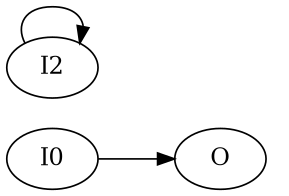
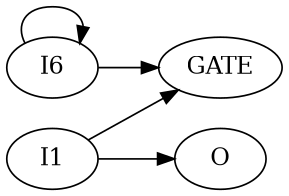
  digraph {
    rankdir=LR
    node [LABEL=INPUT]
-   I1 [label=I0]
+   GATE [LABEL=AND2]
+   I1
    O
-   I2
+   I2 [label=I6]
+   I1 -> GATE
    I1 -> O
+   I2 -> GATE
    I2 -> I2
  }
